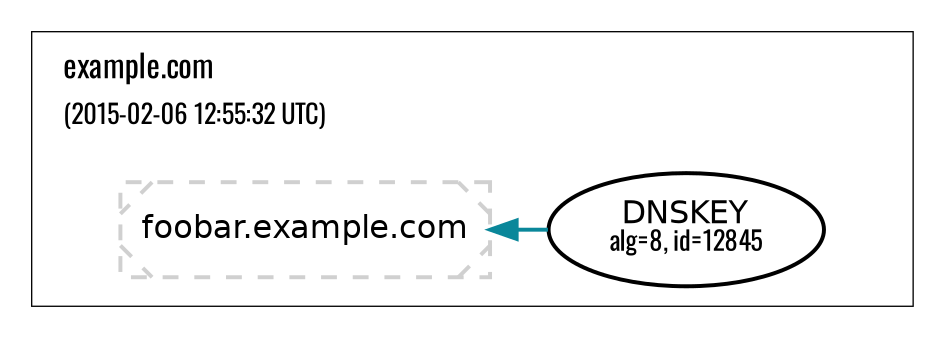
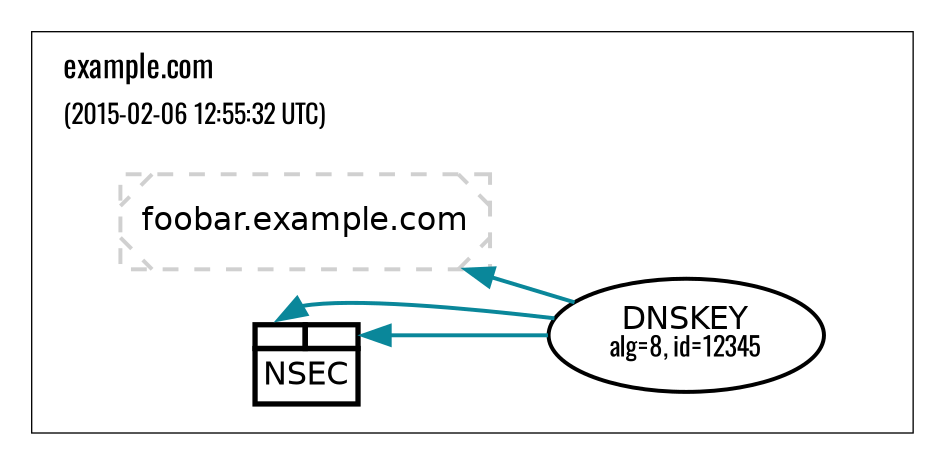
  digraph {
    compound=true
    fontname=Oswald
    rankdir=LR
    ranksep=0.3
    node [fontname=Oswald penwidth=1.5 shape=point style=invis fillcolor="#ffffff"]
    edge [fontname=Oswald penwidth=1.5 style=solid color="#0a879a" dir=back]
    "cluster_example.com_top" [fillcolor=""]
    "cluster_example.com_bottom" [fillcolor=""]
-   n3 [color="#000000" label=<<FONT POINT-SIZE="12" FACE="Helvetica">DNSKEY</FONT><BR/><FONT POINT-SIZE="10">alg=8, id=12845</FONT>> shape=ellipse style=filled]
+   n3 [color="#000000" label=<<FONT POINT-SIZE="12" FACE="Helvetica">DNSKEY</FONT><BR/><FONT POINT-SIZE="10">alg=8, id=12345</FONT>> shape=ellipse style=filled]
    n4 [color="#d0d0d0" label=<<FONT POINT-SIZE="12" FACE="Helvetica">foobar.example.com</FONT>> shape=rectangle style="rounded,filled,dashed,diagonals"]
+   n5 [color="#000000" label=<<TABLE BORDER="0" CELLSPACING="-2" CELLPADDING="0" BGCOLOR="#ffffff"><TR> <TD PORT="nsec1" BORDER="2"><FONT POINT-SIZE="6"> </FONT></TD> <TD PORT="nsec2" BORDER="2"><FONT POINT-SIZE="6"> </FONT></TD> </TR><TR><TD COLSPAN="2" BORDER="2" CELLPADDING="3"><FONT POINT-SIZE="12" FACE="Helvetica">NSEC</FONT></TD></TR> </TABLE>> shape=none style=filled]
    subgraph cluster_1 {
      label=<<TABLE BORDER="0"><TR><TD ALIGN="LEFT"><FONT POINT-SIZE="12">example.com</FONT></TD></TR><TR><TD ALIGN="LEFT"><FONT POINT-SIZE="10">(2015-02-06 12:55:32 UTC)</FONT></TD></TR></TABLE>>
      labeljust=l
      penwidth=0.5
      "cluster_example.com_top"
      "cluster_example.com_bottom"
      n3
      n4
+     n5
    }
    "cluster_example.com_bottom" -> n4 [style=invis color="" dir=""]
    n3 -> "cluster_example.com_top" [style=invis color="" dir=""]
    n4 -> n3
+   n5 -> n3 [tailport=nsec1]
+   n5 -> n3 [tailport=nsec2]
  }
